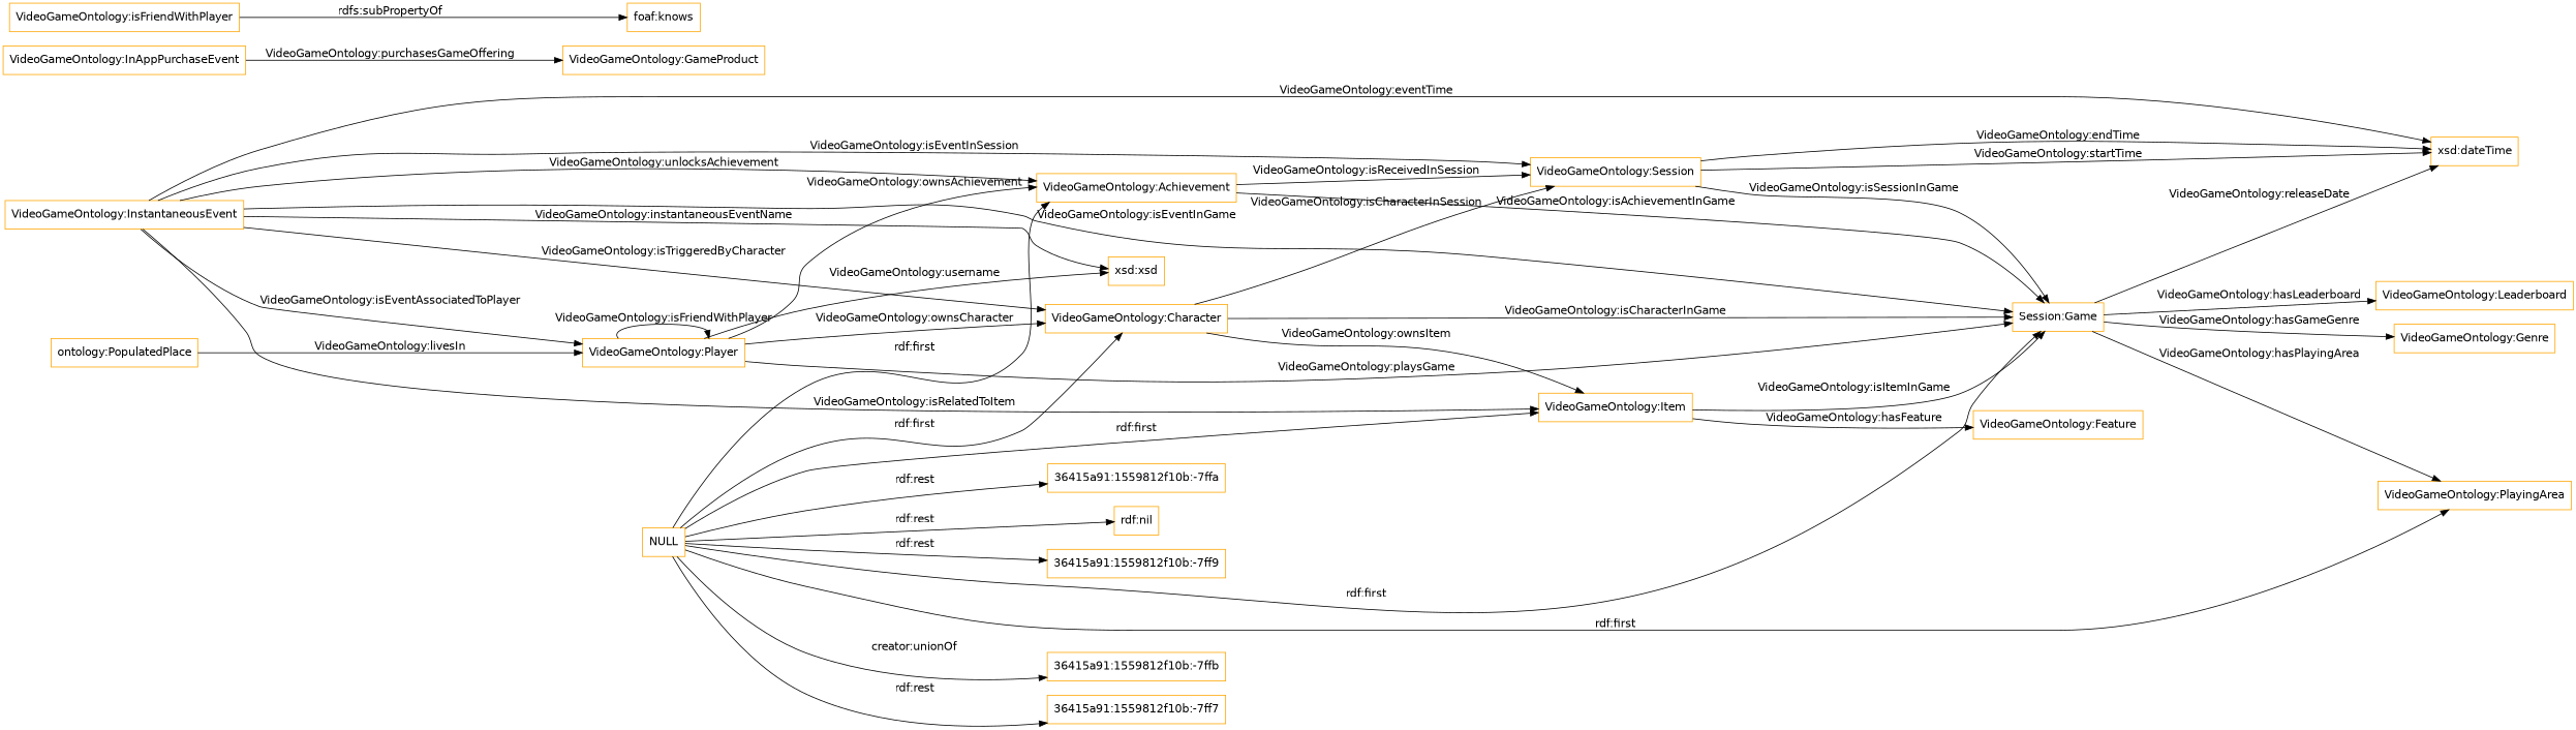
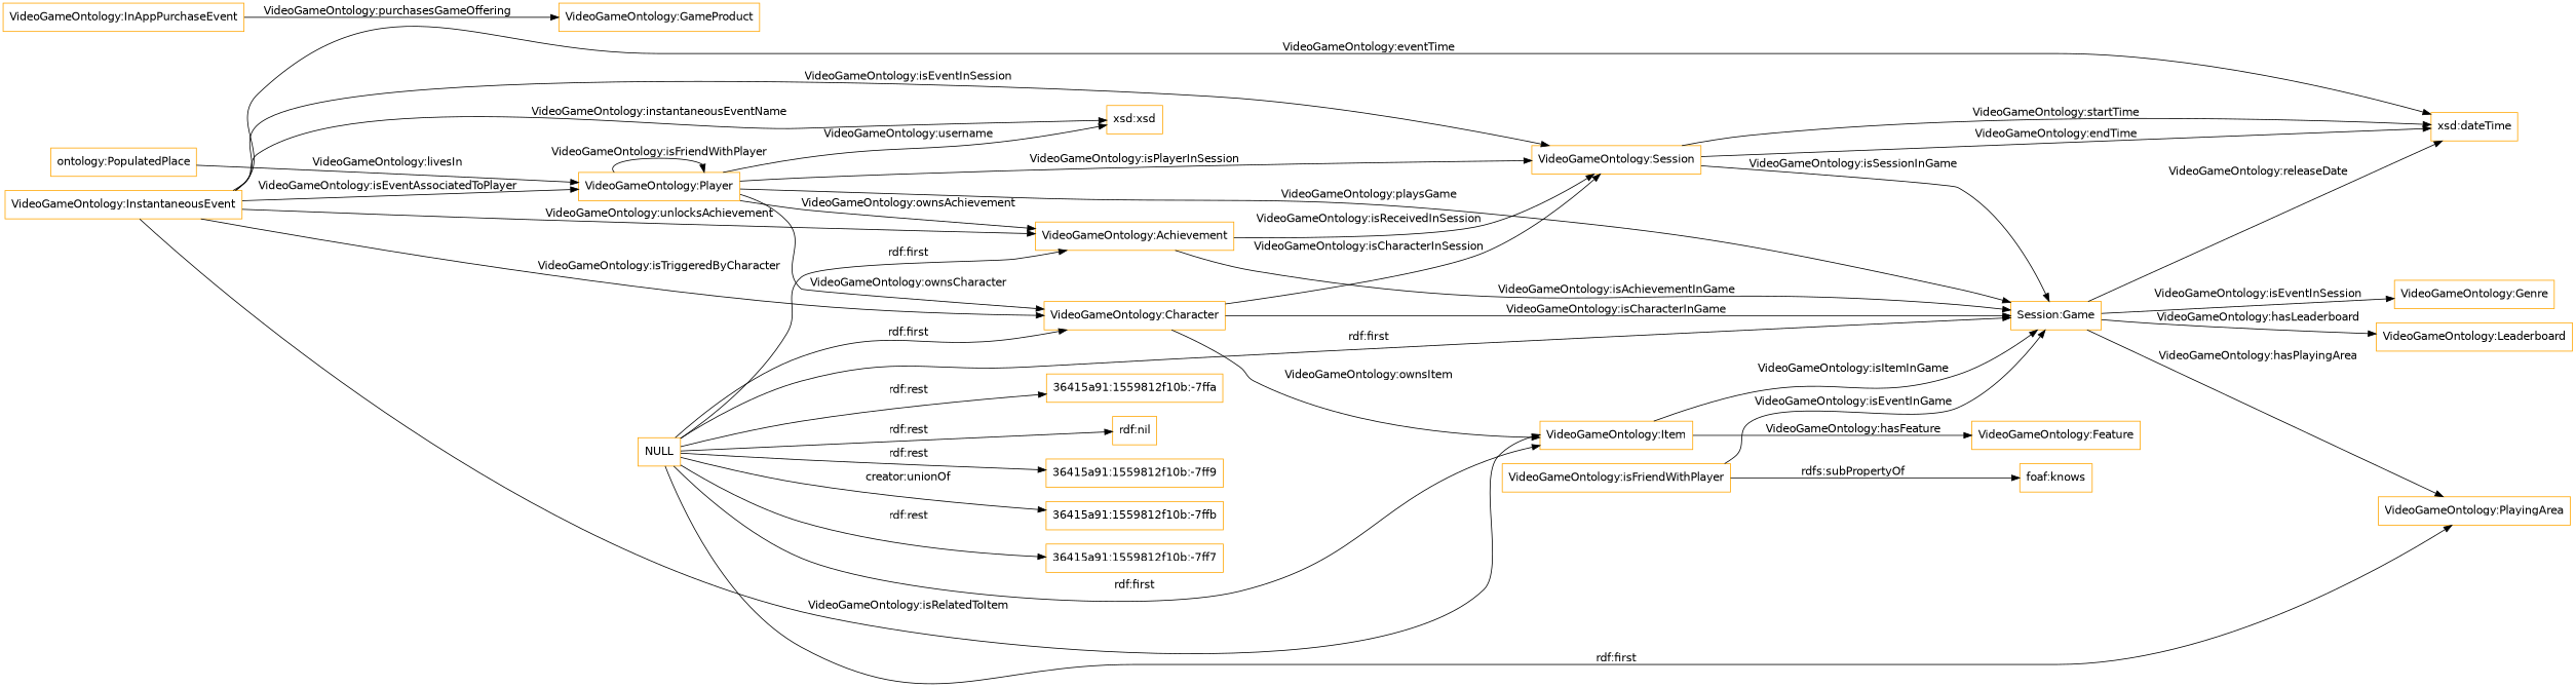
  digraph {
    fontname="DejaVu Sans"
    rankdir=LR
    node [color=orange fontname="DejaVu Sans" shape=rectangle]
    edge [fontname="DejaVu Sans"]
    "VideoGameOntology:Item"
    "VideoGameOntology:Feature"
    n3 [label="Session:Game"]
    "xsd:dateTime"
    "VideoGameOntology:Leaderboard"
    "VideoGameOntology:Genre"
    "VideoGameOntology:PlayingArea"
    "VideoGameOntology:Achievement"
    "VideoGameOntology:Session"
    "VideoGameOntology:Character"
    "VideoGameOntology:Player"
    n12 [label="xsd:xsd"]
    "ontology:PopulatedPlace"
    "VideoGameOntology:InstantaneousEvent"
    "VideoGameOntology:InAppPurchaseEvent"
    "VideoGameOntology:GameProduct"
    NULL
    "36415a91:1559812f10b:-7ffb"
    "36415a91:1559812f10b:-7ff7"
    "36415a91:1559812f10b:-7ffa"
    "rdf:nil"
    "36415a91:1559812f10b:-7ff9"
    "VideoGameOntology:isFriendWithPlayer"
    "foaf:knows"
    "VideoGameOntology:Item" -> "VideoGameOntology:Feature" [label="VideoGameOntology:hasFeature"]
    "VideoGameOntology:Item" -> n3 [label="VideoGameOntology:isItemInGame"]
    n3 -> "xsd:dateTime" [label="VideoGameOntology:releaseDate"]
    n3 -> "VideoGameOntology:Leaderboard" [label="VideoGameOntology:hasLeaderboard"]
-   n3 -> "VideoGameOntology:Genre" [label="VideoGameOntology:hasGameGenre"]
+   n3 -> "VideoGameOntology:Genre" [label="VideoGameOntology:isEventInSession"]
    n3 -> "VideoGameOntology:PlayingArea" [label="VideoGameOntology:hasPlayingArea"]
    "VideoGameOntology:Achievement" -> n3 [label="VideoGameOntology:isAchievementInGame"]
    "VideoGameOntology:Achievement" -> "VideoGameOntology:Session" [label="VideoGameOntology:isReceivedInSession"]
    "VideoGameOntology:Session" -> n3 [label="VideoGameOntology:isSessionInGame"]
    "VideoGameOntology:Session" -> "xsd:dateTime" [label="VideoGameOntology:startTime"]
    "VideoGameOntology:Session" -> "xsd:dateTime" [label="VideoGameOntology:endTime"]
    "VideoGameOntology:Character" -> "VideoGameOntology:Item" [label="VideoGameOntology:ownsItem"]
    "VideoGameOntology:Character" -> n3 [label="VideoGameOntology:isCharacterInGame"]
    "VideoGameOntology:Character" -> "VideoGameOntology:Session" [label="VideoGameOntology:isCharacterInSession"]
    "VideoGameOntology:Player" -> n3 [label="VideoGameOntology:playsGame"]
    "VideoGameOntology:Player" -> "VideoGameOntology:Achievement" [label="VideoGameOntology:ownsAchievement"]
+   "VideoGameOntology:Player" -> "VideoGameOntology:Session" [label="VideoGameOntology:isPlayerInSession"]
    "VideoGameOntology:Player" -> "VideoGameOntology:Character" [label="VideoGameOntology:ownsCharacter"]
    "VideoGameOntology:Player" -> "VideoGameOntology:Player" [label="VideoGameOntology:isFriendWithPlayer"]
    "VideoGameOntology:Player" -> n12 [label="VideoGameOntology:username"]
    "ontology:PopulatedPlace" -> "VideoGameOntology:Player" [label="VideoGameOntology:livesIn"]
    "VideoGameOntology:InstantaneousEvent" -> "VideoGameOntology:Item" [label="VideoGameOntology:isRelatedToItem"]
-   "VideoGameOntology:InstantaneousEvent" -> n3 [label="VideoGameOntology:isEventInGame"]
+   "VideoGameOntology:isFriendWithPlayer" -> n3 [label="VideoGameOntology:isEventInGame"]
    "VideoGameOntology:InstantaneousEvent" -> "xsd:dateTime" [label="VideoGameOntology:eventTime"]
    "VideoGameOntology:InstantaneousEvent" -> "VideoGameOntology:Achievement" [label="VideoGameOntology:unlocksAchievement"]
    "VideoGameOntology:InstantaneousEvent" -> "VideoGameOntology:Session" [label="VideoGameOntology:isEventInSession"]
    "VideoGameOntology:InstantaneousEvent" -> "VideoGameOntology:Character" [label="VideoGameOntology:isTriggeredByCharacter"]
    "VideoGameOntology:InstantaneousEvent" -> "VideoGameOntology:Player" [label="VideoGameOntology:isEventAssociatedToPlayer"]
    "VideoGameOntology:InstantaneousEvent" -> n12 [label="VideoGameOntology:instantaneousEventName"]
    "VideoGameOntology:InAppPurchaseEvent" -> "VideoGameOntology:GameProduct" [label="VideoGameOntology:purchasesGameOffering"]
    NULL -> "VideoGameOntology:Item" [label="rdf:first"]
    NULL -> n3 [label="rdf:first"]
    NULL -> "VideoGameOntology:PlayingArea" [label="rdf:first"]
    NULL -> "VideoGameOntology:Achievement" [label="rdf:first"]
    NULL -> "VideoGameOntology:Character" [label="rdf:first"]
    NULL -> "36415a91:1559812f10b:-7ffb" [label="creator:unionOf"]
    NULL -> "36415a91:1559812f10b:-7ff7" [label="rdf:rest"]
    NULL -> "36415a91:1559812f10b:-7ffa" [label="rdf:rest"]
    NULL -> "rdf:nil" [label="rdf:rest"]
    NULL -> "36415a91:1559812f10b:-7ff9" [label="rdf:rest"]
    "VideoGameOntology:isFriendWithPlayer" -> "foaf:knows" [label="rdfs:subPropertyOf"]
  }
